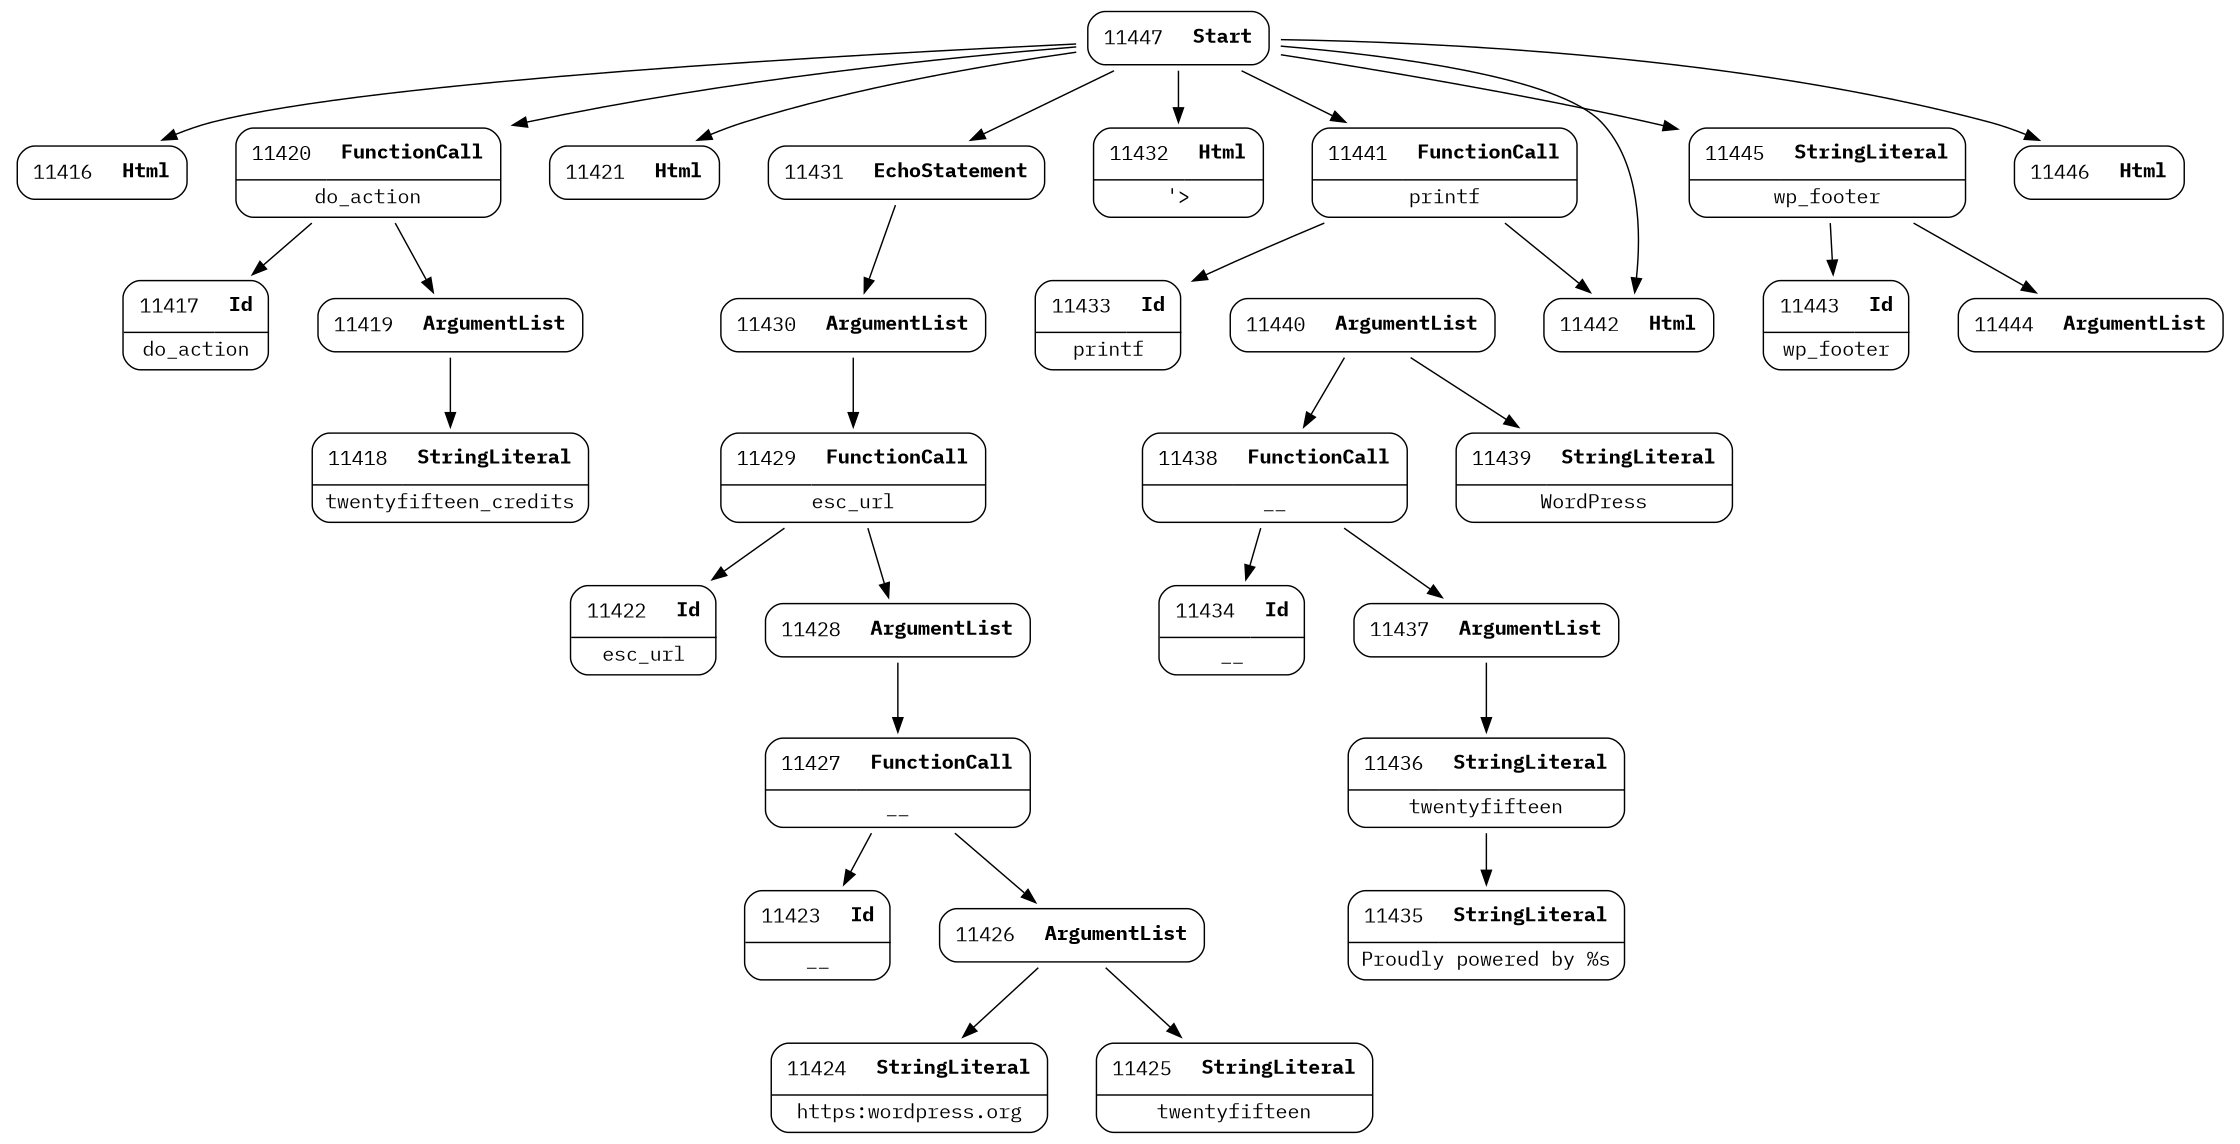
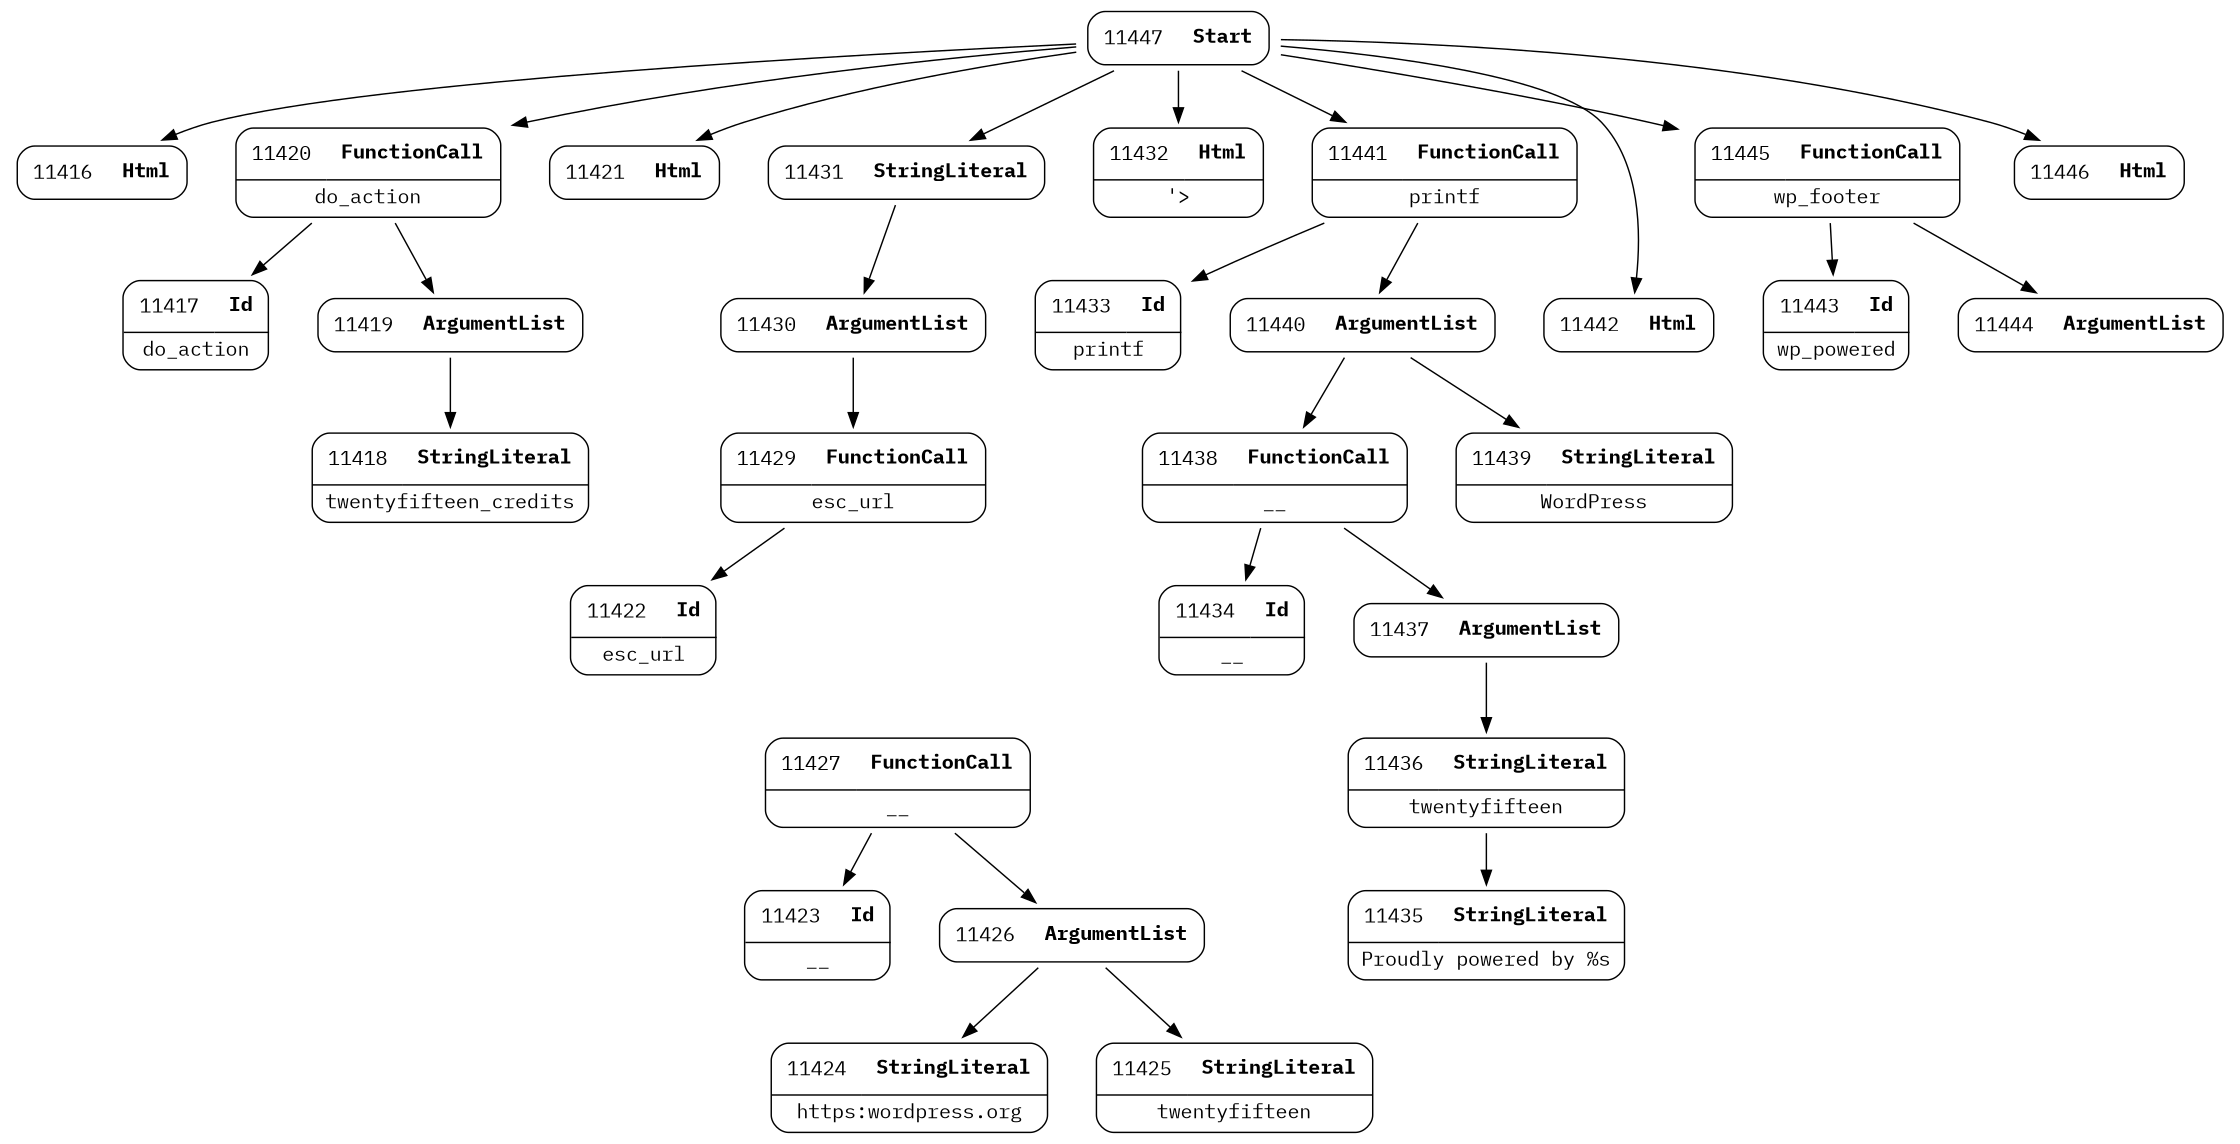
  digraph {
    fontname="IBM Plex Mono"
    node [fontname="IBM Plex Mono" shape=none]
    edge [fontname="IBM Plex Mono" weight=2]
    n1 [label=<<TABLE border='1' cellspacing='0' cellpadding='10' style='rounded' ><TR><TD border='0'>11416</TD><TD border='0'><B>Html</B></TD></TR></TABLE>>]
    n2 [label=<<TABLE border='1' cellspacing='0' cellpadding='10' style='rounded' ><TR><TD border='0'>11417</TD><TD border='0'><B>Id</B></TD></TR><HR/><TR><TD border='0' cellpadding='5' colspan='2'>do_action</TD></TR></TABLE>>]
    n3 [label=<<TABLE border='1' cellspacing='0' cellpadding='10' style='rounded' ><TR><TD border='0'>11418</TD><TD border='0'><B>StringLiteral</B></TD></TR><HR/><TR><TD border='0' cellpadding='5' colspan='2'>twentyfifteen_credits</TD></TR></TABLE>>]
    n4 [label=<<TABLE border='1' cellspacing='0' cellpadding='10' style='rounded' ><TR><TD border='0'>11419</TD><TD border='0'><B>ArgumentList</B></TD></TR></TABLE>>]
    n5 [label=<<TABLE border='1' cellspacing='0' cellpadding='10' style='rounded' ><TR><TD border='0'>11420</TD><TD border='0'><B>FunctionCall</B></TD></TR><HR/><TR><TD border='0' cellpadding='5' colspan='2'>do_action</TD></TR></TABLE>>]
    n6 [label=<<TABLE border='1' cellspacing='0' cellpadding='10' style='rounded' ><TR><TD border='0'>11421</TD><TD border='0'><B>Html</B></TD></TR></TABLE>>]
    n7 [label=<<TABLE border='1' cellspacing='0' cellpadding='10' style='rounded' ><TR><TD border='0'>11422</TD><TD border='0'><B>Id</B></TD></TR><HR/><TR><TD border='0' cellpadding='5' colspan='2'>esc_url</TD></TR></TABLE>>]
    n8 [label=<<TABLE border='1' cellspacing='0' cellpadding='10' style='rounded' ><TR><TD border='0'>11423</TD><TD border='0'><B>Id</B></TD></TR><HR/><TR><TD border='0' cellpadding='5' colspan='2'>__</TD></TR></TABLE>>]
    n9 [label=<<TABLE border='1' cellspacing='0' cellpadding='10' style='rounded' ><TR><TD border='0'>11424</TD><TD border='0'><B>StringLiteral</B></TD></TR><HR/><TR><TD border='0' cellpadding='5' colspan='2'>https:wordpress.org</TD></TR></TABLE>>]
    n10 [label=<<TABLE border='1' cellspacing='0' cellpadding='10' style='rounded' ><TR><TD border='0'>11425</TD><TD border='0'><B>StringLiteral</B></TD></TR><HR/><TR><TD border='0' cellpadding='5' colspan='2'>twentyfifteen</TD></TR></TABLE>>]
    n11 [label=<<TABLE border='1' cellspacing='0' cellpadding='10' style='rounded' ><TR><TD border='0'>11426</TD><TD border='0'><B>ArgumentList</B></TD></TR></TABLE>>]
    n12 [label=<<TABLE border='1' cellspacing='0' cellpadding='10' style='rounded' ><TR><TD border='0'>11427</TD><TD border='0'><B>FunctionCall</B></TD></TR><HR/><TR><TD border='0' cellpadding='5' colspan='2'>__</TD></TR></TABLE>>]
-   n13 [label=<<TABLE border='1' cellspacing='0' cellpadding='10' style='rounded' ><TR><TD border='0'>11428</TD><TD border='0'><B>ArgumentList</B></TD></TR></TABLE>>]
    n14 [label=<<TABLE border='1' cellspacing='0' cellpadding='10' style='rounded' ><TR><TD border='0'>11429</TD><TD border='0'><B>FunctionCall</B></TD></TR><HR/><TR><TD border='0' cellpadding='5' colspan='2'>esc_url</TD></TR></TABLE>>]
    n15 [label=<<TABLE border='1' cellspacing='0' cellpadding='10' style='rounded' ><TR><TD border='0'>11430</TD><TD border='0'><B>ArgumentList</B></TD></TR></TABLE>>]
-   n16 [label=<<TABLE border='1' cellspacing='0' cellpadding='10' style='rounded' ><TR><TD border='0'>11431</TD><TD border='0'><B>EchoStatement</B></TD></TR></TABLE>>]
+   n16 [label=<<TABLE border='1' cellspacing='0' cellpadding='10' style='rounded' ><TR><TD border='0'>11431</TD><TD border='0'><B>StringLiteral</B></TD></TR></TABLE>>]
    n17 [label=<<TABLE border='1' cellspacing='0' cellpadding='10' style='rounded' ><TR><TD border='0'>11432</TD><TD border='0'><B>Html</B></TD></TR><HR/><TR><TD border='0' cellpadding='5' colspan='2'>'&gt;</TD></TR></TABLE>>]
    n18 [label=<<TABLE border='1' cellspacing='0' cellpadding='10' style='rounded' ><TR><TD border='0'>11433</TD><TD border='0'><B>Id</B></TD></TR><HR/><TR><TD border='0' cellpadding='5' colspan='2'>printf</TD></TR></TABLE>>]
    n19 [label=<<TABLE border='1' cellspacing='0' cellpadding='10' style='rounded' ><TR><TD border='0'>11434</TD><TD border='0'><B>Id</B></TD></TR><HR/><TR><TD border='0' cellpadding='5' colspan='2'>__</TD></TR></TABLE>>]
    n20 [label=<<TABLE border='1' cellspacing='0' cellpadding='10' style='rounded' ><TR><TD border='0'>11435</TD><TD border='0'><B>StringLiteral</B></TD></TR><HR/><TR><TD border='0' cellpadding='5' colspan='2'>Proudly powered by %s</TD></TR></TABLE>>]
    n21 [label=<<TABLE border='1' cellspacing='0' cellpadding='10' style='rounded' ><TR><TD border='0'>11436</TD><TD border='0'><B>StringLiteral</B></TD></TR><HR/><TR><TD border='0' cellpadding='5' colspan='2'>twentyfifteen</TD></TR></TABLE>>]
    n22 [label=<<TABLE border='1' cellspacing='0' cellpadding='10' style='rounded' ><TR><TD border='0'>11437</TD><TD border='0'><B>ArgumentList</B></TD></TR></TABLE>>]
    n23 [label=<<TABLE border='1' cellspacing='0' cellpadding='10' style='rounded' ><TR><TD border='0'>11438</TD><TD border='0'><B>FunctionCall</B></TD></TR><HR/><TR><TD border='0' cellpadding='5' colspan='2'>__</TD></TR></TABLE>>]
    n24 [label=<<TABLE border='1' cellspacing='0' cellpadding='10' style='rounded' ><TR><TD border='0'>11439</TD><TD border='0'><B>StringLiteral</B></TD></TR><HR/><TR><TD border='0' cellpadding='5' colspan='2'>WordPress</TD></TR></TABLE>>]
    n25 [label=<<TABLE border='1' cellspacing='0' cellpadding='10' style='rounded' ><TR><TD border='0'>11440</TD><TD border='0'><B>ArgumentList</B></TD></TR></TABLE>>]
    n26 [label=<<TABLE border='1' cellspacing='0' cellpadding='10' style='rounded' ><TR><TD border='0'>11441</TD><TD border='0'><B>FunctionCall</B></TD></TR><HR/><TR><TD border='0' cellpadding='5' colspan='2'>printf</TD></TR></TABLE>>]
    n27 [label=<<TABLE border='1' cellspacing='0' cellpadding='10' style='rounded' ><TR><TD border='0'>11442</TD><TD border='0'><B>Html</B></TD></TR></TABLE>>]
-   n28 [label=<<TABLE border='1' cellspacing='0' cellpadding='10' style='rounded' ><TR><TD border='0'>11443</TD><TD border='0'><B>Id</B></TD></TR><HR/><TR><TD border='0' cellpadding='5' colspan='2'>wp_footer</TD></TR></TABLE>>]
+   n28 [label=<<TABLE border='1' cellspacing='0' cellpadding='10' style='rounded' ><TR><TD border='0'>11443</TD><TD border='0'><B>Id</B></TD></TR><HR/><TR><TD border='0' cellpadding='5' colspan='2'>wp_powered</TD></TR></TABLE>>]
    n29 [label=<<TABLE border='1' cellspacing='0' cellpadding='10' style='rounded' ><TR><TD border='0'>11444</TD><TD border='0'><B>ArgumentList</B></TD></TR></TABLE>>]
-   n30 [label=<<TABLE border='1' cellspacing='0' cellpadding='10' style='rounded' ><TR><TD border='0'>11445</TD><TD border='0'><B>StringLiteral</B></TD></TR><HR/><TR><TD border='0' cellpadding='5' colspan='2'>wp_footer</TD></TR></TABLE>>]
+   n30 [label=<<TABLE border='1' cellspacing='0' cellpadding='10' style='rounded' ><TR><TD border='0'>11445</TD><TD border='0'><B>FunctionCall</B></TD></TR><HR/><TR><TD border='0' cellpadding='5' colspan='2'>wp_footer</TD></TR></TABLE>>]
    n31 [label=<<TABLE border='1' cellspacing='0' cellpadding='10' style='rounded' ><TR><TD border='0'>11446</TD><TD border='0'><B>Html</B></TD></TR></TABLE>>]
    n32 [label=<<TABLE border='1' cellspacing='0' cellpadding='10' style='rounded' ><TR><TD border='0'>11447</TD><TD border='0'><B>Start</B></TD></TR></TABLE>>]
    n4 -> n3
    n5 -> n2
    n5 -> n4
    n11 -> n9
    n11 -> n10
    n12 -> n8
    n12 -> n11
-   n13 -> n12
    n14 -> n7
-   n14 -> n13
    n15 -> n14
    n16 -> n15
    n21 -> n20
    n22 -> n21
    n23 -> n19
    n23 -> n22
    n25 -> n23
    n25 -> n24
    n26 -> n18
-   n26 -> n27
+   n26 -> n25
    n30 -> n28
    n30 -> n29
    n32 -> n1
    n32 -> n5
    n32 -> n6
    n32 -> n16
    n32 -> n17
    n32 -> n26
    n32 -> n27
    n32 -> n30
    n32 -> n31
  }
